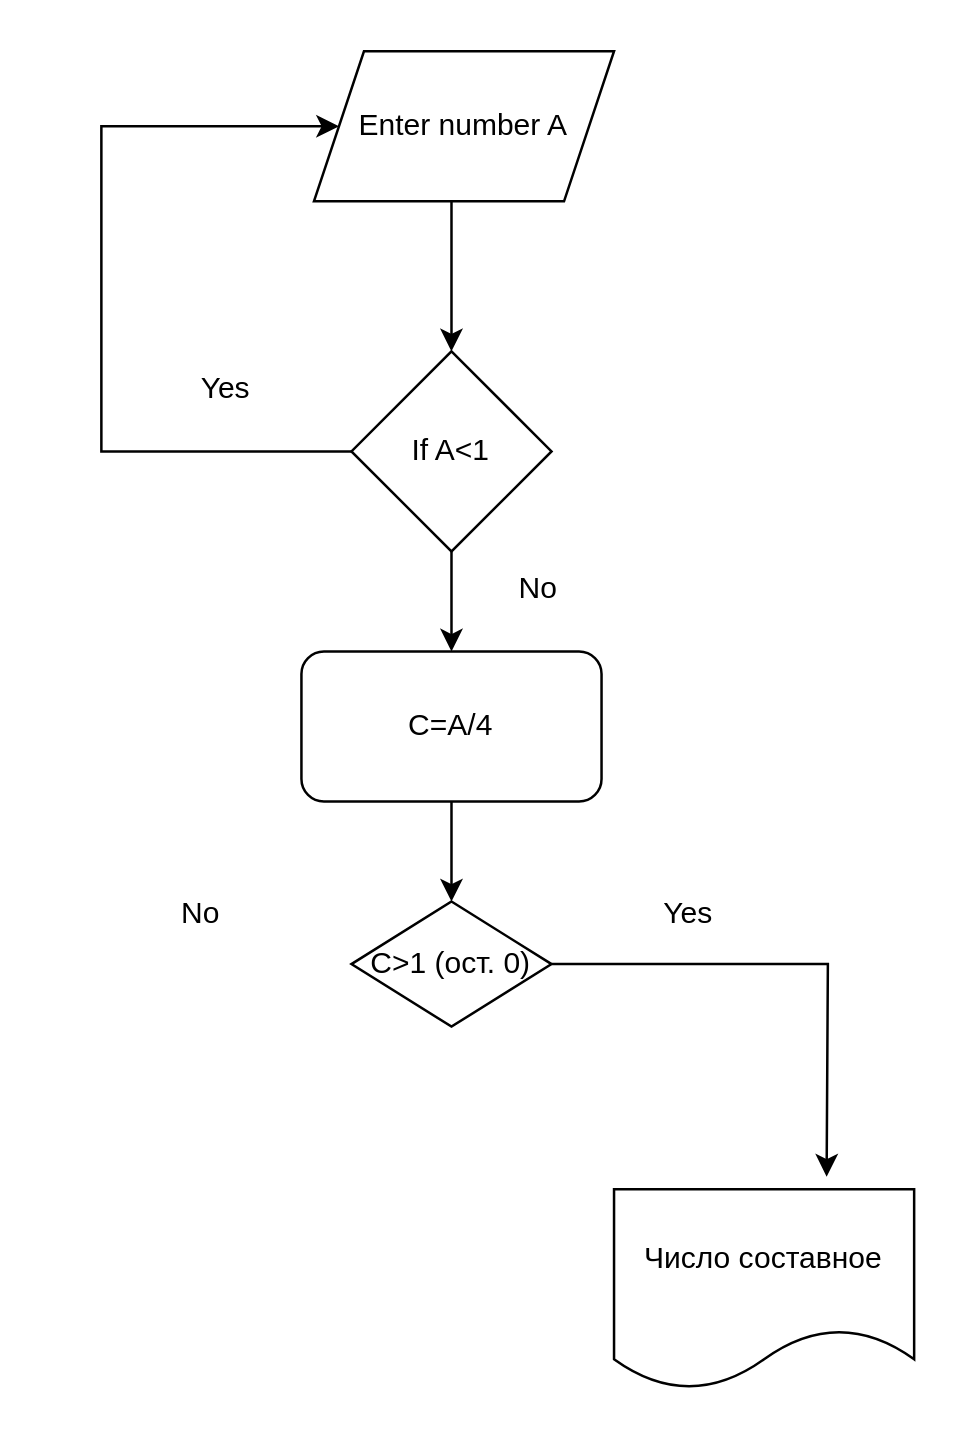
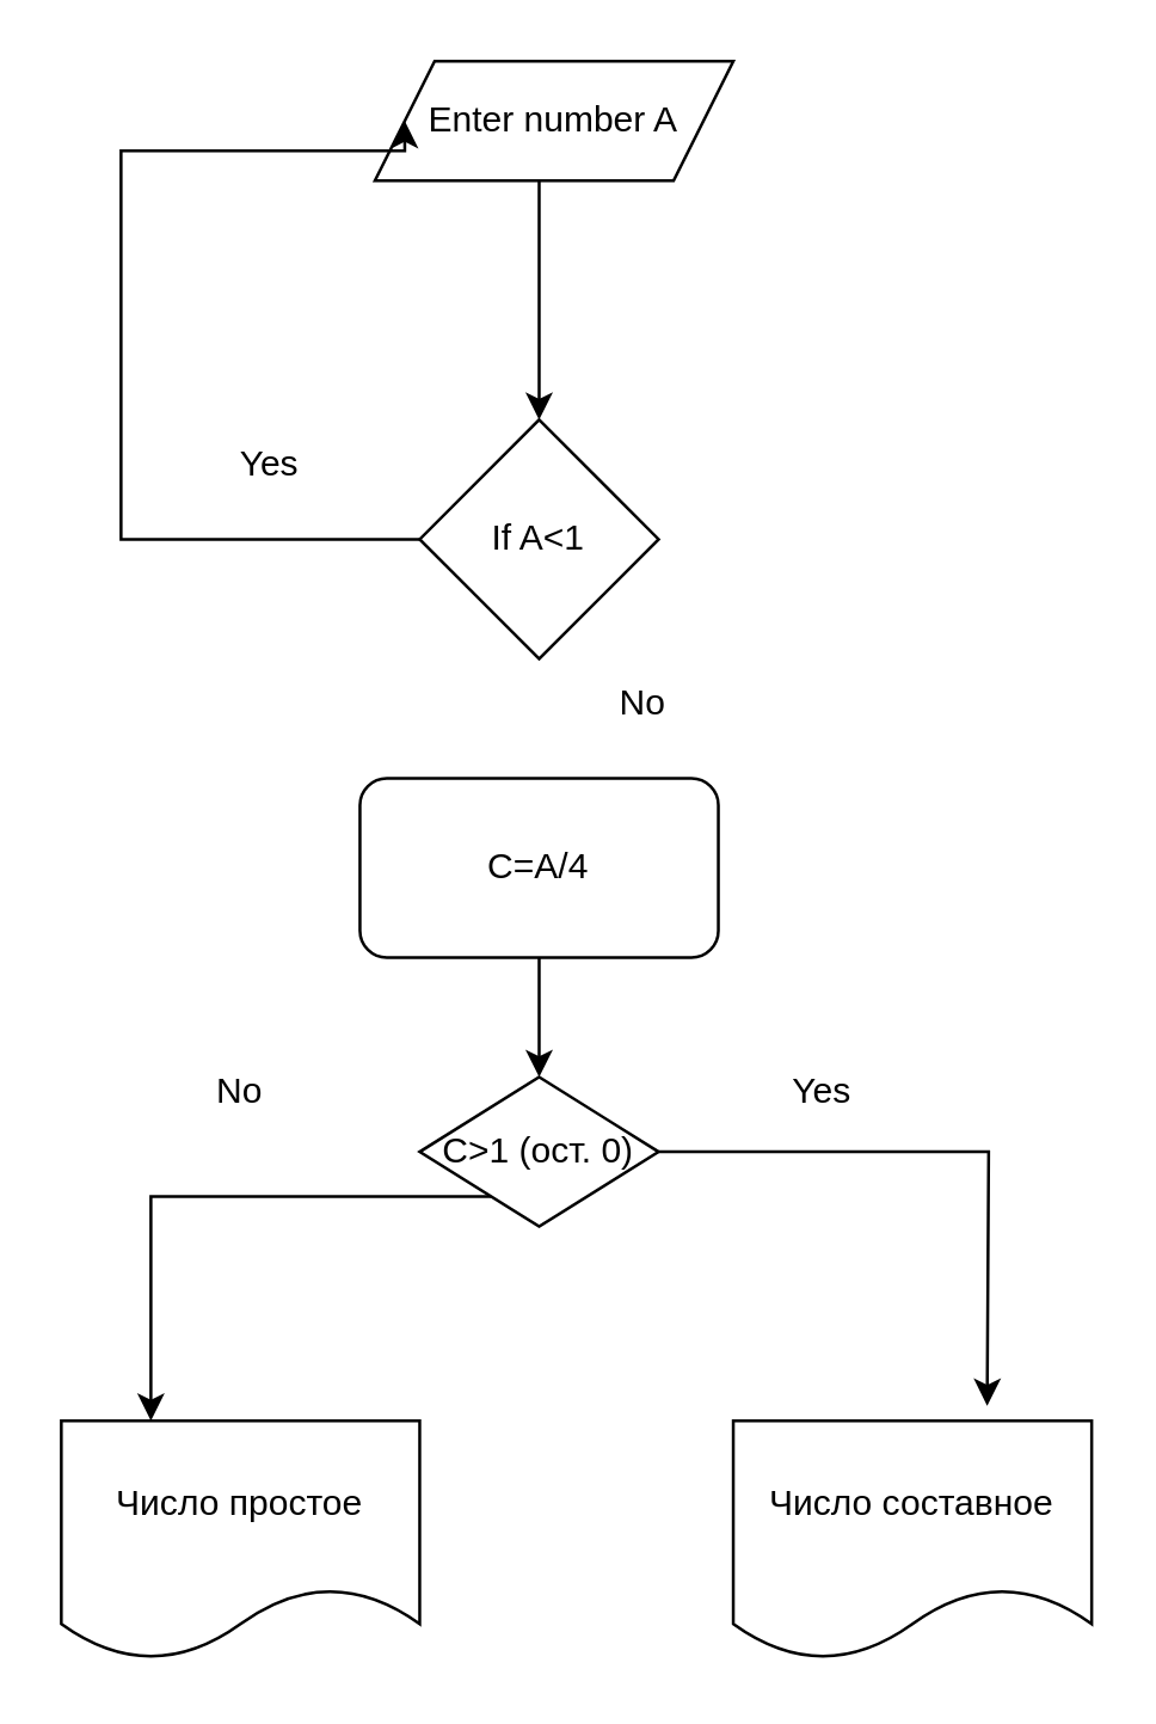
  <mxCell id="0" />
  <mxCell id="1" parent="0" />
  <mxCell id="2" value="" style="edgeStyle=orthogonalEdgeStyle;rounded=0;orthogonalLoop=1;jettySize=auto;html=1;" edge="1" parent="1" source="3" target="6"><mxGeometry relative="1" as="geometry"><Array as="points"><mxPoint x="180" y="100" /><mxPoint x="180" y="100" /></Array></mxGeometry></mxCell>
- <mxCell id="3" value="Enter number A" style="shape=parallelogram;perimeter=parallelogramPerimeter;whiteSpace=wrap;html=1;fixedSize=1;" vertex="1" parent="1"><mxGeometry x="125" y="20" width="120" height="60" as="geometry" /></mxCell>
+ <mxCell id="3" value="Enter number A" style="shape=parallelogram;perimeter=parallelogramPerimeter;whiteSpace=wrap;html=1;fixedSize=1;" vertex="1" parent="1"><mxGeometry x="125" y="20" width="120" height="40" as="geometry" /></mxCell>
  <mxCell id="4" style="edgeStyle=orthogonalEdgeStyle;rounded=0;orthogonalLoop=1;jettySize=auto;html=1;entryX=0;entryY=0.5;entryDx=0;entryDy=0;" edge="1" parent="1" source="6" target="3"><mxGeometry relative="1" as="geometry"><mxPoint x="50" y="50" as="targetPoint" /><Array as="points"><mxPoint x="40" y="180" /><mxPoint x="40" y="50" /></Array></mxGeometry></mxCell>
- <mxCell id="5" value="" style="edgeStyle=orthogonalEdgeStyle;rounded=0;orthogonalLoop=1;jettySize=auto;html=1;" edge="1" parent="1" source="6" target="9"><mxGeometry relative="1" as="geometry" /></mxCell>
  <mxCell id="6" value="If A&amp;lt;1" style="rhombus;whiteSpace=wrap;html=1;" vertex="1" parent="1"><mxGeometry x="140" y="140" width="80" height="80" as="geometry" /></mxCell>
  <mxCell id="7" value="Yes" style="text;html=1;strokeColor=none;fillColor=none;align=center;verticalAlign=middle;whiteSpace=wrap;rounded=0;" vertex="1" parent="1"><mxGeometry x="60" y="140" width="60" height="30" as="geometry" /></mxCell>
  <mxCell id="8" value="" style="edgeStyle=orthogonalEdgeStyle;rounded=0;orthogonalLoop=1;jettySize=auto;html=1;" edge="1" parent="1" source="9" target="13"><mxGeometry relative="1" as="geometry" /></mxCell>
  <mxCell id="9" value="C=A/4" style="rounded=1;whiteSpace=wrap;html=1;" vertex="1" parent="1"><mxGeometry x="120" y="260" width="120" height="60" as="geometry" /></mxCell>
  <mxCell id="10" value="No" style="text;html=1;strokeColor=none;fillColor=none;align=center;verticalAlign=middle;whiteSpace=wrap;rounded=0;" vertex="1" parent="1"><mxGeometry x="185" y="220" width="60" height="30" as="geometry" /></mxCell>
+ <mxCell id="11" style="edgeStyle=orthogonalEdgeStyle;rounded=0;orthogonalLoop=1;jettySize=auto;html=1;entryX=0.25;entryY=0;entryDx=0;entryDy=0;" edge="1" parent="1" source="13" target="14"><mxGeometry relative="1" as="geometry"><mxPoint x="50" y="460" as="targetPoint" /><Array as="points"><mxPoint x="50" y="400" /></Array></mxGeometry></mxCell>
  <mxCell id="12" style="edgeStyle=orthogonalEdgeStyle;rounded=0;orthogonalLoop=1;jettySize=auto;html=1;" edge="1" parent="1" source="13"><mxGeometry relative="1" as="geometry"><mxPoint x="330" y="470" as="targetPoint" /></mxGeometry></mxCell>
  <mxCell id="13" value="C&amp;gt;1 (ост. 0)" style="rhombus;whiteSpace=wrap;html=1;" vertex="1" parent="1"><mxGeometry x="140" y="360" width="80" height="50" as="geometry" /></mxCell>
+ <mxCell id="14" value="Число простое" style="shape=document;whiteSpace=wrap;html=1;boundedLbl=1;" vertex="1" parent="1"><mxGeometry x="20" y="475" width="120" height="80" as="geometry" /></mxCell>
  <mxCell id="15" value="Число составное" style="shape=document;whiteSpace=wrap;html=1;boundedLbl=1;" vertex="1" parent="1"><mxGeometry x="245" y="475" width="120" height="80" as="geometry" /></mxCell>
  <mxCell id="16" value="Yes" style="text;html=1;strokeColor=none;fillColor=none;align=center;verticalAlign=middle;whiteSpace=wrap;rounded=0;" vertex="1" parent="1"><mxGeometry x="245" y="350" width="60" height="30" as="geometry" /></mxCell>
  <mxCell id="17" value="No" style="text;html=1;strokeColor=none;fillColor=none;align=center;verticalAlign=middle;whiteSpace=wrap;rounded=0;" vertex="1" parent="1"><mxGeometry x="50" y="350" width="60" height="30" as="geometry" /></mxCell>
